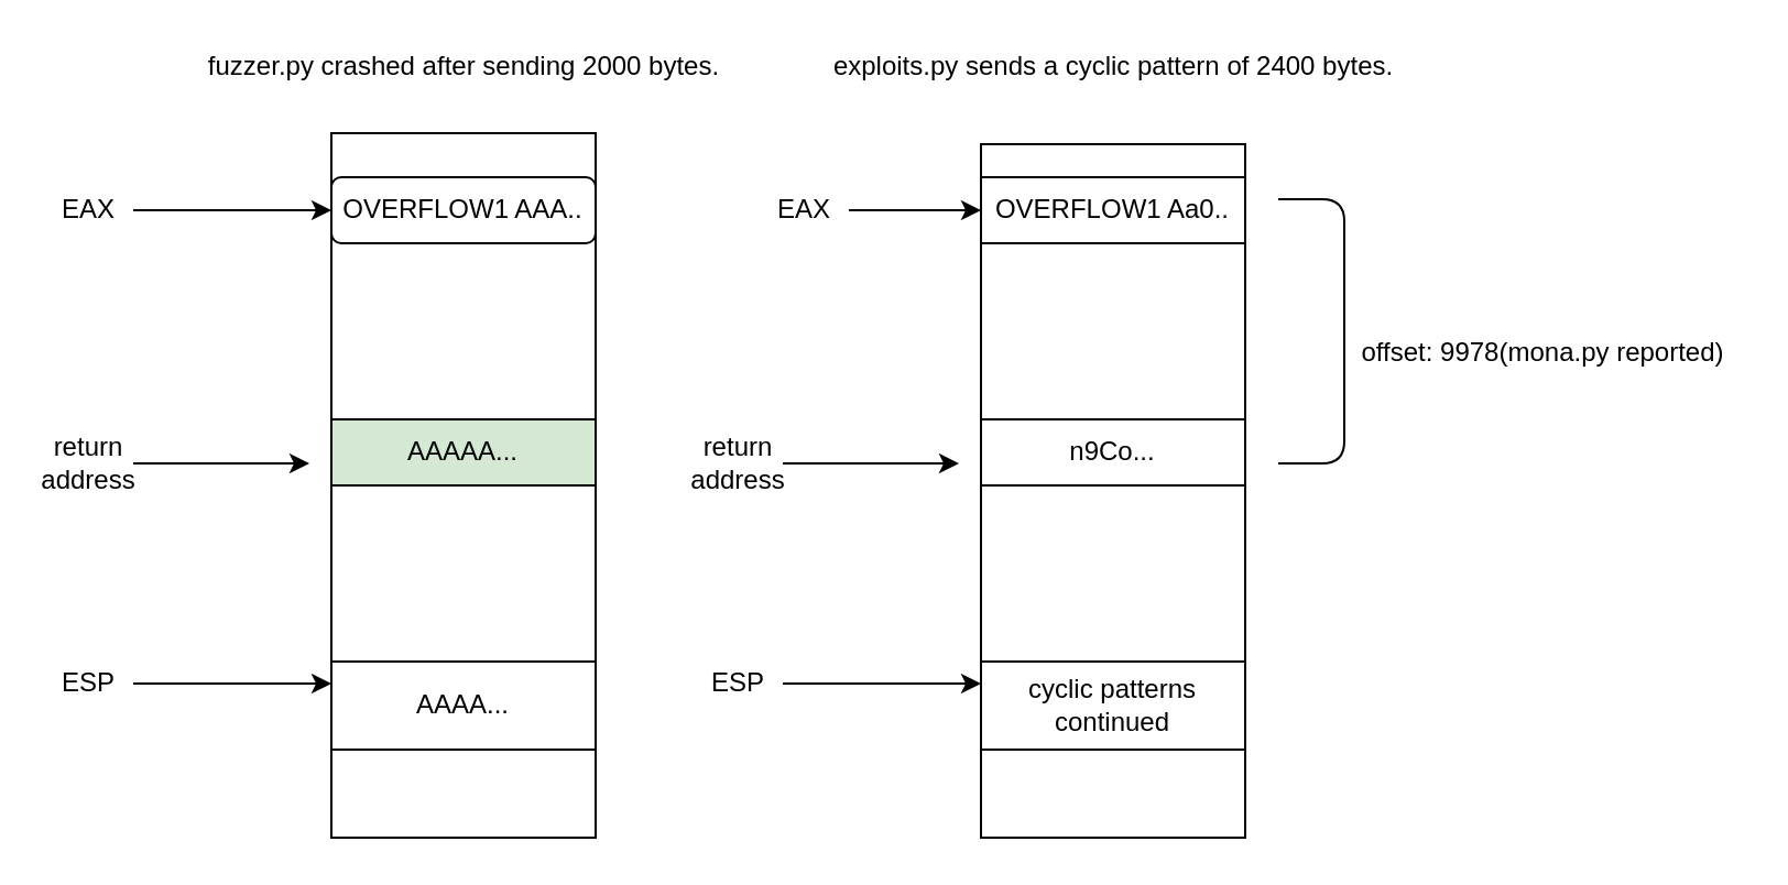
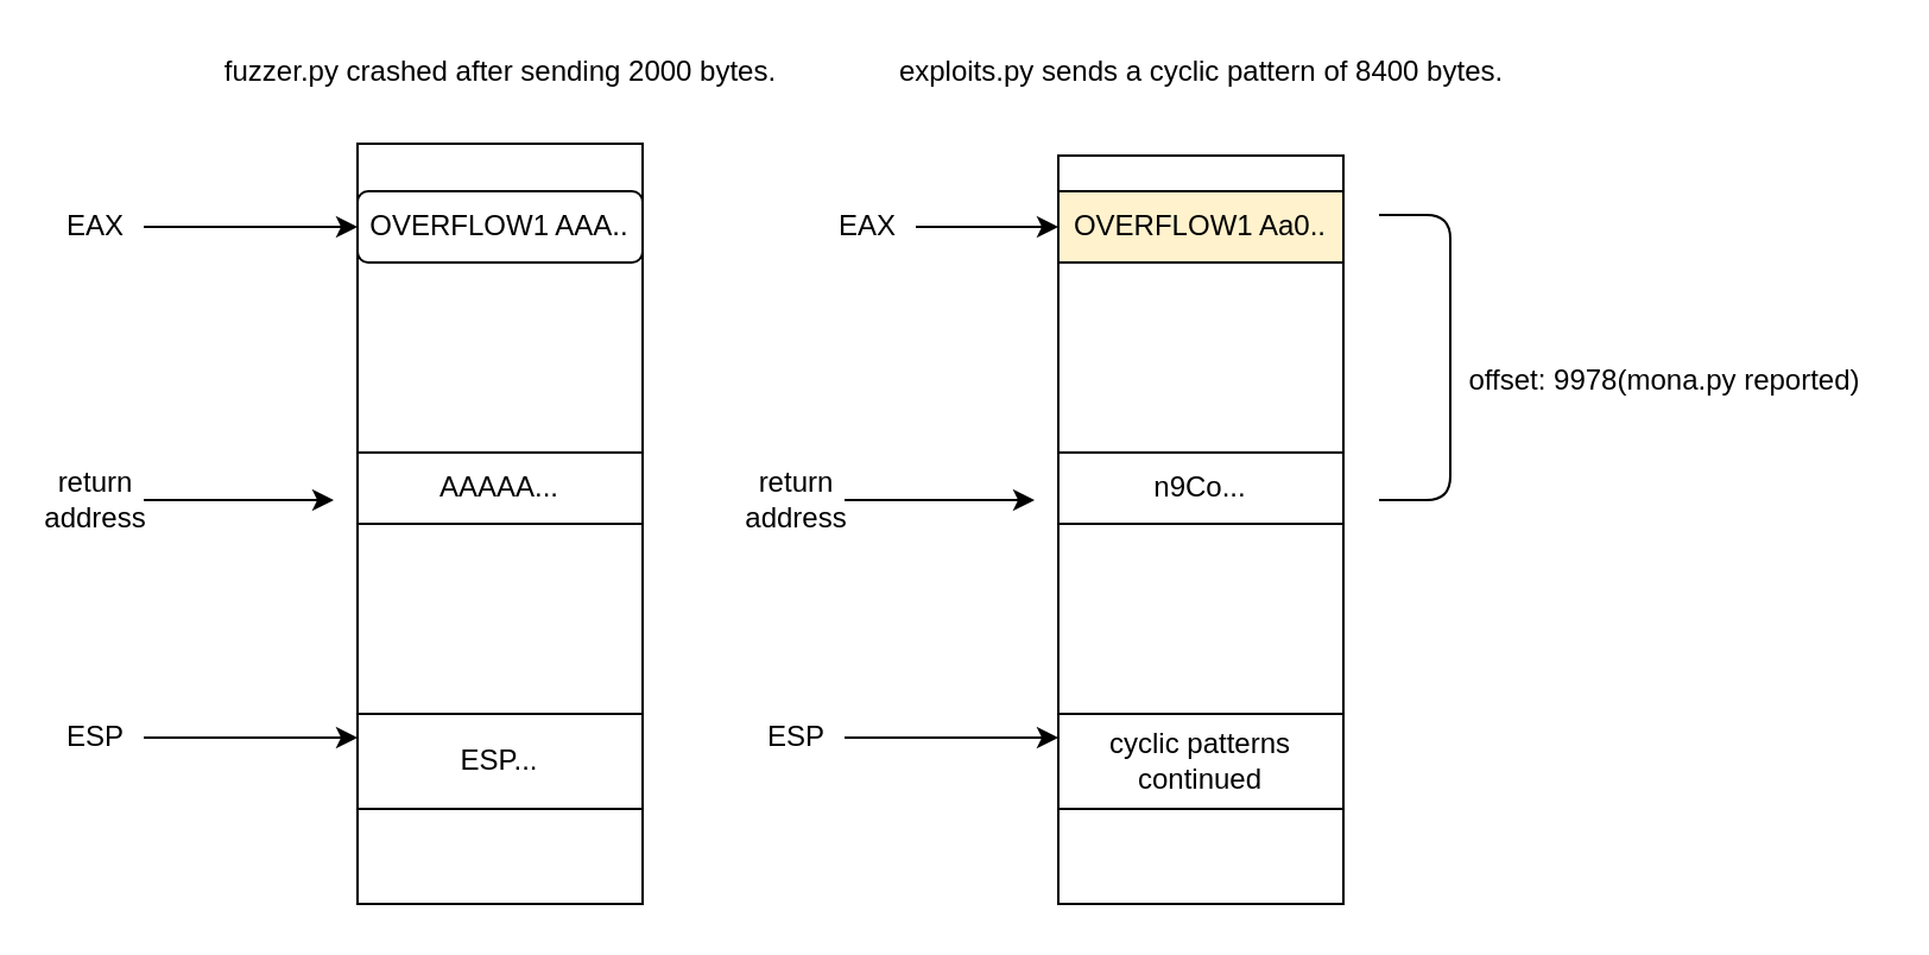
  <mxCell id="0" />
  <mxCell id="1" parent="0" />
  <mxCell id="2" value="" style="rounded=0;whiteSpace=wrap;html=1;" vertex="1" parent="1"><mxGeometry x="150" y="60" width="120" height="320" as="geometry" /></mxCell>
  <mxCell id="3" value="fuzzer.py crashed after sending 2000 bytes." style="text;html=1;align=center;verticalAlign=middle;resizable=0;points=[];autosize=1;" vertex="1" parent="1"><mxGeometry x="85" y="20" width="250" height="20" as="geometry" /></mxCell>
  <mxCell id="4" value="OVERFLOW1 AAA.." style="whiteSpace=wrap;html=1;rounded=1;" vertex="1" parent="1"><mxGeometry x="150" y="80" width="120" height="30" as="geometry" /></mxCell>
  <mxCell id="5" style="edgeStyle=orthogonalEdgeStyle;rounded=0;orthogonalLoop=1;jettySize=auto;html=1;entryX=0;entryY=0.5;entryDx=0;entryDy=0;" edge="1" parent="1" source="6" target="4"><mxGeometry relative="1" as="geometry" /></mxCell>
  <mxCell id="6" value="EAX" style="text;html=1;strokeColor=none;fillColor=none;align=center;verticalAlign=middle;whiteSpace=wrap;rounded=0;" vertex="1" parent="1"><mxGeometry x="20" y="85" width="40" height="20" as="geometry" /></mxCell>
- <mxCell id="7" value="AAAAA..." style="rounded=0;whiteSpace=wrap;html=1;fillColor=#d5e8d4;" vertex="1" parent="1"><mxGeometry x="150" y="190" width="120" height="30" as="geometry" /></mxCell>
+ <mxCell id="7" value="AAAAA..." style="rounded=0;whiteSpace=wrap;html=1;" vertex="1" parent="1"><mxGeometry x="150" y="190" width="120" height="30" as="geometry" /></mxCell>
  <mxCell id="8" style="edgeStyle=orthogonalEdgeStyle;rounded=0;orthogonalLoop=1;jettySize=auto;html=1;" edge="1" parent="1" source="9"><mxGeometry relative="1" as="geometry"><mxPoint x="140" y="210" as="targetPoint" /></mxGeometry></mxCell>
  <mxCell id="9" value="return address" style="text;html=1;strokeColor=none;fillColor=none;align=center;verticalAlign=middle;whiteSpace=wrap;rounded=0;" vertex="1" parent="1"><mxGeometry x="20" y="200" width="40" height="20" as="geometry" /></mxCell>
- <mxCell id="10" value="AAAA..." style="rounded=0;whiteSpace=wrap;html=1;" vertex="1" parent="1"><mxGeometry x="150" y="300" width="120" height="40" as="geometry" /></mxCell>
+ <mxCell id="10" value="ESP..." style="rounded=0;whiteSpace=wrap;html=1;" vertex="1" parent="1"><mxGeometry x="150" y="300" width="120" height="40" as="geometry" /></mxCell>
  <mxCell id="11" style="edgeStyle=orthogonalEdgeStyle;rounded=0;orthogonalLoop=1;jettySize=auto;html=1;entryX=0;entryY=0.5;entryDx=0;entryDy=0;" edge="1" parent="1" source="12"><mxGeometry relative="1" as="geometry"><mxPoint x="150" y="310" as="targetPoint" /></mxGeometry></mxCell>
  <mxCell id="12" value="ESP" style="text;html=1;strokeColor=none;fillColor=none;align=center;verticalAlign=middle;whiteSpace=wrap;rounded=0;" vertex="1" parent="1"><mxGeometry x="20" y="300" width="40" height="20" as="geometry" /></mxCell>
- <mxCell id="13" value="exploits.py sends a cyclic pattern of 2400 bytes." style="text;html=1;align=center;verticalAlign=middle;resizable=0;points=[];autosize=1;" vertex="1" parent="1"><mxGeometry x="370" y="20" width="270" height="20" as="geometry" /></mxCell>
+ <mxCell id="13" value="exploits.py sends a cyclic pattern of 8400 bytes." style="text;html=1;align=center;verticalAlign=middle;resizable=0;points=[];autosize=1;" vertex="1" parent="1"><mxGeometry x="370" y="20" width="270" height="20" as="geometry" /></mxCell>
  <mxCell id="14" value="" style="rounded=0;whiteSpace=wrap;html=1;" vertex="1" parent="1"><mxGeometry x="445" y="65" width="120" height="315" as="geometry" /></mxCell>
- <mxCell id="15" value="OVERFLOW1 Aa0.." style="rounded=0;whiteSpace=wrap;html=1;" vertex="1" parent="1"><mxGeometry x="445" y="80" width="120" height="30" as="geometry" /></mxCell>
+ <mxCell id="15" value="OVERFLOW1 Aa0.." style="rounded=0;whiteSpace=wrap;html=1;fillColor=#fff2cc;" vertex="1" parent="1"><mxGeometry x="445" y="80" width="120" height="30" as="geometry" /></mxCell>
  <mxCell id="16" style="edgeStyle=orthogonalEdgeStyle;rounded=0;orthogonalLoop=1;jettySize=auto;html=1;entryX=0;entryY=0.5;entryDx=0;entryDy=0;" edge="1" parent="1" source="17" target="15"><mxGeometry relative="1" as="geometry" /></mxCell>
  <mxCell id="17" value="EAX" style="text;html=1;strokeColor=none;fillColor=none;align=center;verticalAlign=middle;whiteSpace=wrap;rounded=0;" vertex="1" parent="1"><mxGeometry x="345" y="85" width="40" height="20" as="geometry" /></mxCell>
  <mxCell id="18" value="n9Co..." style="rounded=0;whiteSpace=wrap;html=1;" vertex="1" parent="1"><mxGeometry x="445" y="190" width="120" height="30" as="geometry" /></mxCell>
  <mxCell id="19" style="edgeStyle=orthogonalEdgeStyle;rounded=0;orthogonalLoop=1;jettySize=auto;html=1;" edge="1" parent="1" source="20"><mxGeometry relative="1" as="geometry"><mxPoint x="435" y="210" as="targetPoint" /></mxGeometry></mxCell>
  <mxCell id="20" value="return address" style="text;html=1;strokeColor=none;fillColor=none;align=center;verticalAlign=middle;whiteSpace=wrap;rounded=0;" vertex="1" parent="1"><mxGeometry x="315" y="200" width="40" height="20" as="geometry" /></mxCell>
  <mxCell id="21" value="cyclic patterns continued" style="rounded=0;whiteSpace=wrap;html=1;" vertex="1" parent="1"><mxGeometry x="445" y="300" width="120" height="40" as="geometry" /></mxCell>
  <mxCell id="22" style="edgeStyle=orthogonalEdgeStyle;rounded=0;orthogonalLoop=1;jettySize=auto;html=1;entryX=0;entryY=0.5;entryDx=0;entryDy=0;" edge="1" parent="1" source="23"><mxGeometry relative="1" as="geometry"><mxPoint x="445" y="310" as="targetPoint" /></mxGeometry></mxCell>
  <mxCell id="23" value="ESP" style="text;html=1;strokeColor=none;fillColor=none;align=center;verticalAlign=middle;whiteSpace=wrap;rounded=0;" vertex="1" parent="1"><mxGeometry x="315" y="300" width="40" height="20" as="geometry" /></mxCell>
  <mxCell id="24" value="" style="endArrow=none;html=1;" edge="1" parent="1"><mxGeometry width="50" height="50" relative="1" as="geometry"><mxPoint x="580" y="90" as="sourcePoint" /><mxPoint x="580" y="210" as="targetPoint" /><Array as="points"><mxPoint x="610" y="90" /><mxPoint x="610" y="210" /></Array></mxGeometry></mxCell>
  <mxCell id="25" value="offset: 9978(mona.py reported)" style="text;html=1;align=center;verticalAlign=middle;resizable=0;points=[];autosize=1;" vertex="1" parent="1"><mxGeometry x="610" y="150" width="180" height="20" as="geometry" /></mxCell>
